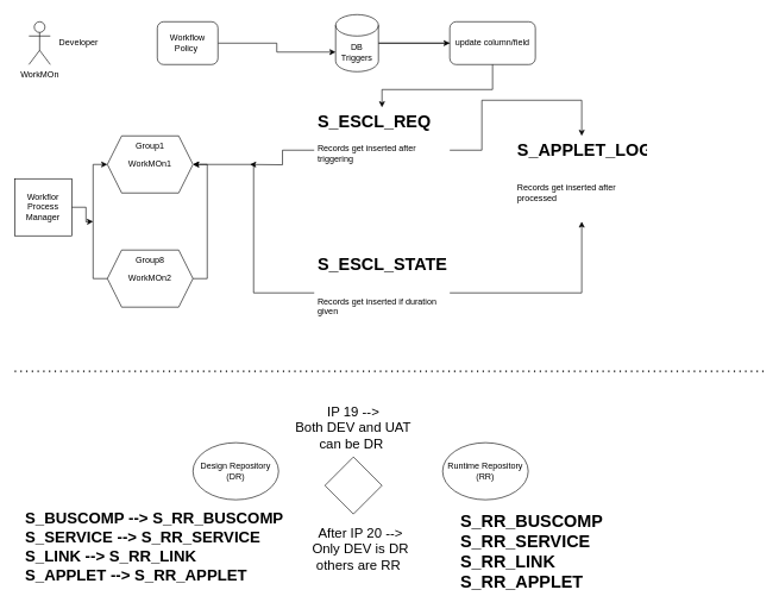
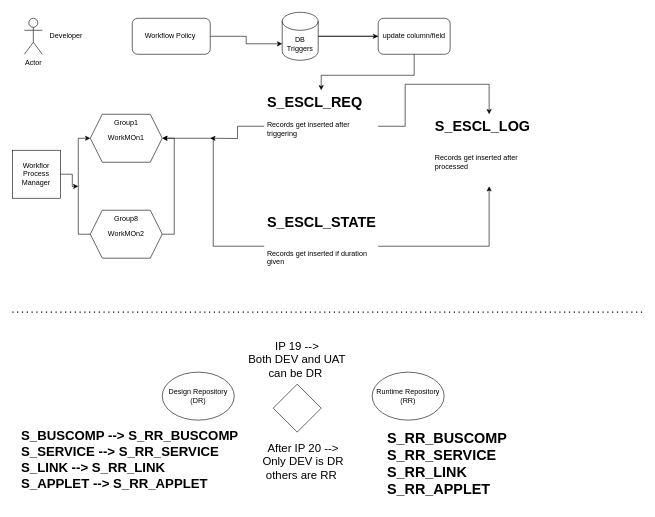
  <mxCell id="0" />
  <mxCell id="1" parent="0" />
- <mxCell id="2" value="WorkMOn" style="shape=umlActor;verticalLabelPosition=bottom;verticalAlign=top;html=1;outlineConnect=0;" parent="1" vertex="1"><mxGeometry x="40" y="30" width="30" height="60" as="geometry" /></mxCell>
+ <mxCell id="2" value="Actor" style="shape=umlActor;verticalLabelPosition=bottom;verticalAlign=top;html=1;outlineConnect=0;" parent="1" vertex="1"><mxGeometry x="40" y="30" width="30" height="60" as="geometry" /></mxCell>
  <mxCell id="3" value="Developer" style="text;html=1;strokeColor=none;fillColor=none;align=center;verticalAlign=middle;whiteSpace=wrap;rounded=0;" parent="1" vertex="1"><mxGeometry x="80" y="45" width="60" height="30" as="geometry" /></mxCell>
  <mxCell id="4" value="WorkMOn1" style="shape=hexagon;perimeter=hexagonPerimeter2;whiteSpace=wrap;html=1;fixedSize=1;" parent="1" vertex="1"><mxGeometry x="150" y="190" width="120" height="80" as="geometry" /></mxCell>
  <mxCell id="5" style="edgeStyle=orthogonalEdgeStyle;rounded=0;orthogonalLoop=1;jettySize=auto;html=1;exitX=1;exitY=0.5;exitDx=0;exitDy=0;entryX=1;entryY=0.5;entryDx=0;entryDy=0;" parent="1" source="6" target="4" edge="1"><mxGeometry relative="1" as="geometry" /></mxCell>
  <mxCell id="6" value="WorkMOn2" style="shape=hexagon;perimeter=hexagonPerimeter2;whiteSpace=wrap;html=1;fixedSize=1;" parent="1" vertex="1"><mxGeometry x="150" y="350" width="120" height="80" as="geometry" /></mxCell>
  <mxCell id="7" style="edgeStyle=orthogonalEdgeStyle;rounded=0;orthogonalLoop=1;jettySize=auto;html=1;" parent="1" source="9" target="20" edge="1"><mxGeometry relative="1" as="geometry"><Array as="points"><mxPoint x="690" y="60" /><mxPoint x="690" y="125" /><mxPoint x="535" y="125" /></Array></mxGeometry></mxCell>
  <mxCell id="8" style="edgeStyle=orthogonalEdgeStyle;rounded=0;orthogonalLoop=1;jettySize=auto;html=1;entryX=0;entryY=0.5;entryDx=0;entryDy=0;" parent="1" source="9" target="24" edge="1"><mxGeometry relative="1" as="geometry" /></mxCell>
  <mxCell id="9" value="DB Triggers" style="shape=cylinder3;whiteSpace=wrap;html=1;boundedLbl=1;backgroundOutline=1;size=15;" parent="1" vertex="1"><mxGeometry x="470" y="20" width="60" height="80" as="geometry" /></mxCell>
  <mxCell id="10" style="edgeStyle=orthogonalEdgeStyle;rounded=0;orthogonalLoop=1;jettySize=auto;html=1;entryX=0;entryY=0.5;entryDx=0;entryDy=0;exitX=0;exitY=0.5;exitDx=0;exitDy=0;" parent="1" source="6" target="4" edge="1"><mxGeometry relative="1" as="geometry" /></mxCell>
  <mxCell id="11" style="edgeStyle=orthogonalEdgeStyle;rounded=0;orthogonalLoop=1;jettySize=auto;html=1;" parent="1" source="12" edge="1"><mxGeometry relative="1" as="geometry"><mxPoint x="130" y="310" as="targetPoint" /></mxGeometry></mxCell>
  <mxCell id="12" value="Workflor Process Manager" style="whiteSpace=wrap;html=1;aspect=fixed;" parent="1" vertex="1"><mxGeometry x="20" y="250" width="80" height="80" as="geometry" /></mxCell>
  <mxCell id="13" value="Group1" style="text;html=1;strokeColor=none;fillColor=none;align=center;verticalAlign=middle;whiteSpace=wrap;rounded=0;" parent="1" vertex="1"><mxGeometry x="180" y="190" width="60" height="30" as="geometry" /></mxCell>
  <mxCell id="14" value="Group8" style="text;html=1;strokeColor=none;fillColor=none;align=center;verticalAlign=middle;whiteSpace=wrap;rounded=0;" parent="1" vertex="1"><mxGeometry x="180" y="350" width="60" height="30" as="geometry" /></mxCell>
  <mxCell id="15" style="edgeStyle=orthogonalEdgeStyle;rounded=0;orthogonalLoop=1;jettySize=auto;html=1;" parent="1" source="17" target="21" edge="1"><mxGeometry relative="1" as="geometry" /></mxCell>
  <mxCell id="16" style="edgeStyle=orthogonalEdgeStyle;rounded=0;orthogonalLoop=1;jettySize=auto;html=1;entryX=1;entryY=0.5;entryDx=0;entryDy=0;" parent="1" source="17" target="4" edge="1"><mxGeometry relative="1" as="geometry"><mxPoint x="350" y="230" as="targetPoint" /></mxGeometry></mxCell>
  <mxCell id="17" value="&lt;h1&gt;S_ESCL_STATE&lt;/h1&gt;&lt;div&gt;&lt;br&gt;&lt;/div&gt;&lt;div&gt;Records get inserted if duration given&lt;/div&gt;" style="text;html=1;strokeColor=none;fillColor=none;spacing=5;spacingTop=-20;whiteSpace=wrap;overflow=hidden;rounded=0;" parent="1" vertex="1"><mxGeometry x="440" y="350" width="190" height="120" as="geometry" /></mxCell>
  <mxCell id="18" style="edgeStyle=orthogonalEdgeStyle;rounded=0;orthogonalLoop=1;jettySize=auto;html=1;exitX=1;exitY=0.5;exitDx=0;exitDy=0;" parent="1" source="20" target="21" edge="1"><mxGeometry relative="1" as="geometry"><Array as="points"><mxPoint x="675" y="210" /><mxPoint x="675" y="140" /><mxPoint x="815" y="140" /></Array></mxGeometry></mxCell>
  <mxCell id="19" style="edgeStyle=orthogonalEdgeStyle;rounded=0;orthogonalLoop=1;jettySize=auto;html=1;" parent="1" source="20" edge="1"><mxGeometry relative="1" as="geometry"><mxPoint x="350" y="230" as="targetPoint" /></mxGeometry></mxCell>
  <mxCell id="20" value="&lt;h1&gt;S_ESCL_REQ&lt;/h1&gt;&lt;div&gt;Records get inserted after triggering&lt;/div&gt;" style="text;html=1;strokeColor=none;fillColor=none;spacing=5;spacingTop=-20;whiteSpace=wrap;overflow=hidden;rounded=0;" parent="1" vertex="1"><mxGeometry x="440" y="150" width="190" height="120" as="geometry" /></mxCell>
- <mxCell id="21" value="&lt;h1&gt;S_APPLET_LOG&lt;/h1&gt;&lt;div&gt;&lt;br&gt;&lt;/div&gt;&lt;div&gt;Records get inserted after processed&lt;/div&gt;&lt;div&gt;&lt;br&gt;&lt;/div&gt;" style="text;html=1;strokeColor=none;fillColor=none;spacing=5;spacingTop=-20;whiteSpace=wrap;overflow=hidden;rounded=0;" parent="1" vertex="1"><mxGeometry x="720" y="190" width="190" height="120" as="geometry" /></mxCell>
+ <mxCell id="21" value="&lt;h1&gt;S_ESCL_LOG&lt;/h1&gt;&lt;div&gt;&lt;br&gt;&lt;/div&gt;&lt;div&gt;Records get inserted after processed&lt;/div&gt;&lt;div&gt;&lt;br&gt;&lt;/div&gt;" style="text;html=1;strokeColor=none;fillColor=none;spacing=5;spacingTop=-20;whiteSpace=wrap;overflow=hidden;rounded=0;" parent="1" vertex="1"><mxGeometry x="720" y="190" width="190" height="120" as="geometry" /></mxCell>
  <mxCell id="22" style="edgeStyle=orthogonalEdgeStyle;rounded=0;orthogonalLoop=1;jettySize=auto;html=1;entryX=0;entryY=0;entryDx=0;entryDy=52.5;entryPerimeter=0;" parent="1" source="23" target="9" edge="1"><mxGeometry relative="1" as="geometry" /></mxCell>
- <mxCell id="23" value="Workflow Policy&amp;nbsp;" style="rounded=1;whiteSpace=wrap;html=1;" parent="1" vertex="1"><mxGeometry x="220" y="30" width="85" height="60" as="geometry" /></mxCell>
+ <mxCell id="23" value="Workflow Policy&amp;nbsp;" style="rounded=1;whiteSpace=wrap;html=1;" parent="1" vertex="1"><mxGeometry x="220" y="30" width="130" height="60" as="geometry" /></mxCell>
  <mxCell id="24" value="update column/field&lt;br&gt;" style="rounded=1;whiteSpace=wrap;html=1;" parent="1" vertex="1"><mxGeometry x="630" y="30" width="120" height="60" as="geometry" /></mxCell>
  <mxCell id="25" value="Design Repository&lt;br&gt;(DR)" style="ellipse;whiteSpace=wrap;html=1;" parent="1" vertex="1"><mxGeometry x="270" y="620" width="120" height="80" as="geometry" /></mxCell>
  <mxCell id="26" value="Runtime Repository&lt;br&gt;(RR)" style="ellipse;whiteSpace=wrap;html=1;" parent="1" vertex="1"><mxGeometry x="620" y="620" width="120" height="80" as="geometry" /></mxCell>
  <mxCell id="27" value="&lt;font style=&quot;font-size: 19px;&quot;&gt;IP 19 --&amp;gt;&lt;br&gt;Both DEV and UAT can be DR&amp;nbsp;&lt;br&gt;&lt;/font&gt;" style="text;html=1;strokeColor=none;fillColor=none;align=center;verticalAlign=middle;whiteSpace=wrap;rounded=0;" parent="1" vertex="1"><mxGeometry x="410" y="550" width="170" height="100" as="geometry" /></mxCell>
  <mxCell id="28" value="&lt;font style=&quot;font-size: 19px;&quot;&gt;After IP 20 --&amp;gt;&lt;br&gt;Only DEV is DR&lt;br&gt;others are RR&amp;nbsp;&lt;br&gt;&lt;/font&gt;" style="text;html=1;strokeColor=none;fillColor=none;align=center;verticalAlign=middle;whiteSpace=wrap;rounded=0;" parent="1" vertex="1"><mxGeometry x="420" y="720" width="170" height="100" as="geometry" /></mxCell>
  <mxCell id="29" value="" style="rhombus;whiteSpace=wrap;html=1;" parent="1" vertex="1"><mxGeometry x="455" y="640" width="80" height="80" as="geometry" /></mxCell>
  <mxCell id="30" value="&lt;h1 style=&quot;font-size: 22px;&quot;&gt;S_BUSCOMP --&amp;gt; S_RR_BUSCOMP&lt;br&gt;S_SERVICE --&amp;gt; S_RR_SERVICE&lt;br&gt;S_LINK --&amp;gt; S_RR_LINK&lt;br&gt;S_APPLET --&amp;gt; S_RR_APPLET&lt;/h1&gt;" style="text;html=1;strokeColor=none;fillColor=none;spacing=5;spacingTop=-20;whiteSpace=wrap;overflow=hidden;rounded=0;" parent="1" vertex="1"><mxGeometry x="30" y="709" width="390" height="131" as="geometry" /></mxCell>
  <mxCell id="31" value="&lt;h1&gt;S_RR_BUSCOMP&lt;br&gt;S_RR_SERVICE&lt;br&gt;S_RR_LINK&lt;br&gt;S_RR_APPLET&lt;/h1&gt;" style="text;html=1;strokeColor=none;fillColor=none;spacing=5;spacingTop=-20;whiteSpace=wrap;overflow=hidden;rounded=0;" parent="1" vertex="1"><mxGeometry x="640" y="710" width="270" height="130" as="geometry" /></mxCell>
  <mxCell id="32" value="" style="endArrow=none;dashed=1;html=1;dashPattern=1 3;strokeWidth=2;rounded=0;" edge="1" parent="1"><mxGeometry width="50" height="50" relative="1" as="geometry"><mxPoint x="20" y="520" as="sourcePoint" /><mxPoint x="1070" y="520" as="targetPoint" /></mxGeometry></mxCell>
